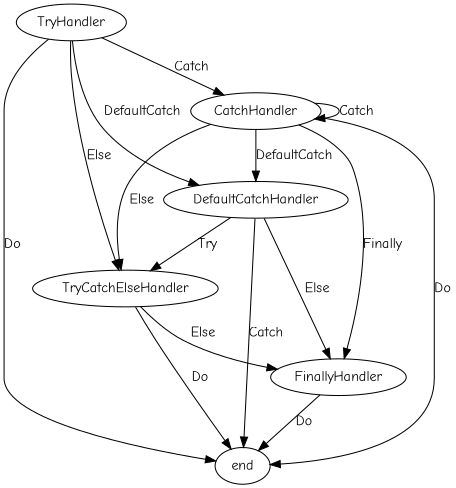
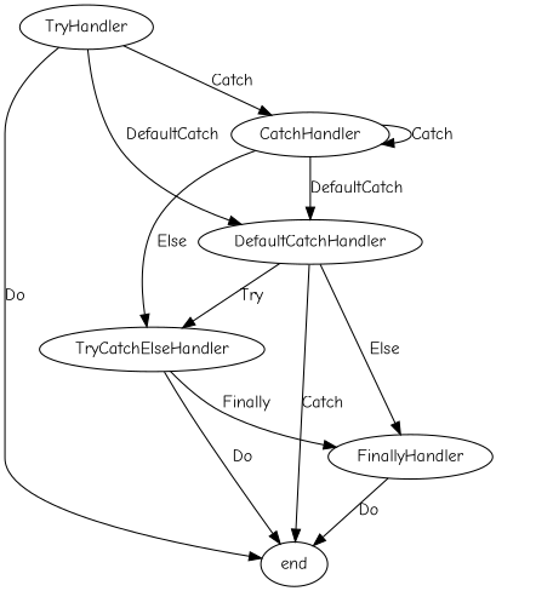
  digraph {
    fontname="Comic Neue"
    node [fontname="Comic Neue"]
    edge [fontname="Comic Neue"]
    TryHandler
    CatchHandler
    DefaultCatchHandler
    TryCatchElseHandler
    end
    FinallyHandler
    TryHandler -> CatchHandler [label=Catch]
    TryHandler -> DefaultCatchHandler [label=DefaultCatch]
-   TryHandler -> TryCatchElseHandler [label=Else]
    TryHandler -> end [label=Do]
    CatchHandler -> CatchHandler [label=Catch]
    CatchHandler -> DefaultCatchHandler [label=DefaultCatch]
    CatchHandler -> TryCatchElseHandler [label=Else]
-   CatchHandler -> end [label=Do]
-   CatchHandler -> FinallyHandler [label=Finally]
    DefaultCatchHandler -> TryCatchElseHandler [label=Try]
    DefaultCatchHandler -> end [label=Catch]
    DefaultCatchHandler -> FinallyHandler [label=Else]
    TryCatchElseHandler -> end [label=Do]
-   TryCatchElseHandler -> FinallyHandler [label=Else]
+   TryCatchElseHandler -> FinallyHandler [label=Finally]
    FinallyHandler -> end [label=Do]
  }
